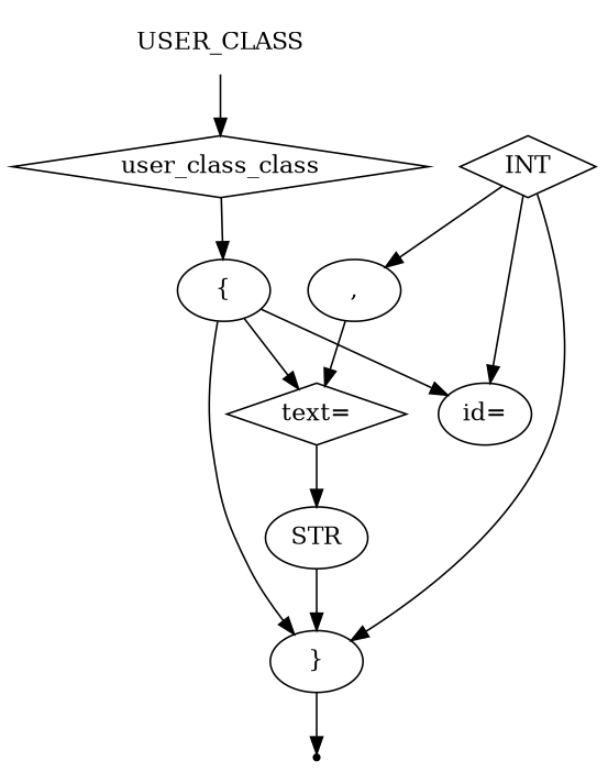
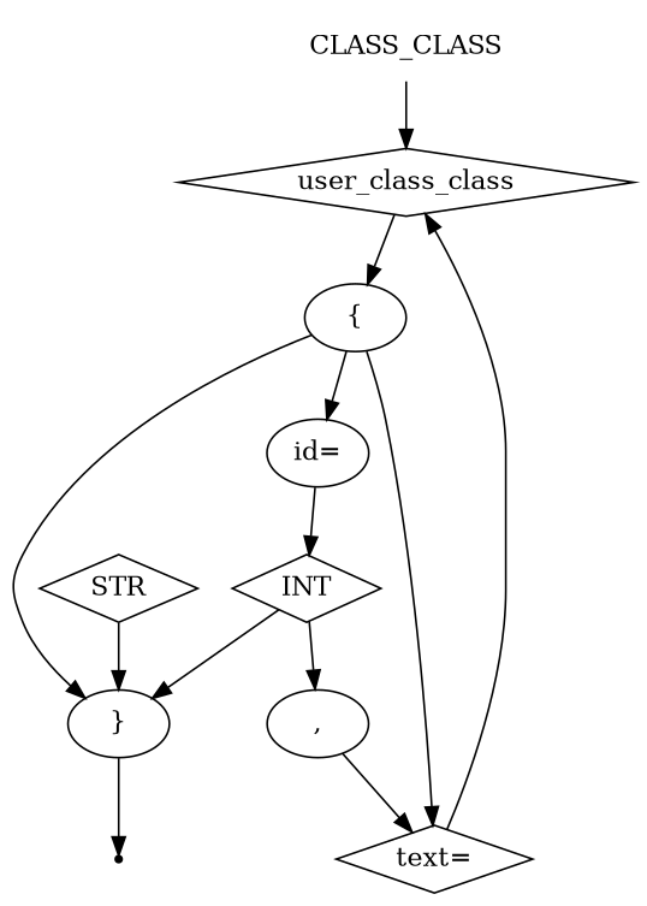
  digraph {
    node [shape=diamond]
-   n1 [label=USER_CLASS shape=plaintext]
+   n1 [label=CLASS_CLASS shape=plaintext]
    n2 [label=user_class_class]
    n3 [label="{" shape=oval]
    n4 [label="}" shape=oval]
    n5 [label="id=" shape=oval]
    n6 [label="text="]
    end [shape=point]
    n8 [label=INT]
-   n9 [label=STR shape=ellipse]
+   n9 [label=STR]
    n10 [label="," shape=oval]
    n1 -> n2
    n2 -> n3
    n3 -> n4
    n3 -> n5
    n3 -> n6
    n4 -> end
-   n8 -> n5
-   n6 -> n9
+   n5 -> n8
+   n6 -> n2
    n8 -> n4
    n8 -> n10
    n9 -> n4
    n10 -> n6
  }
